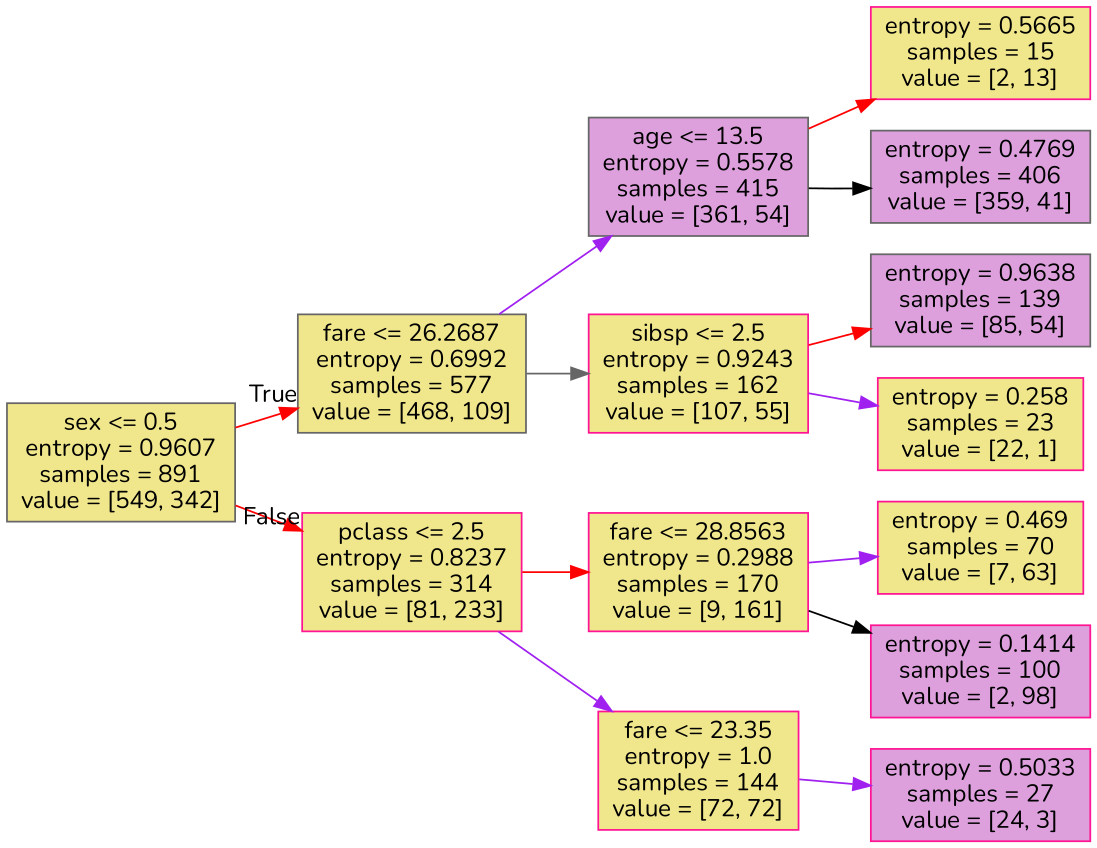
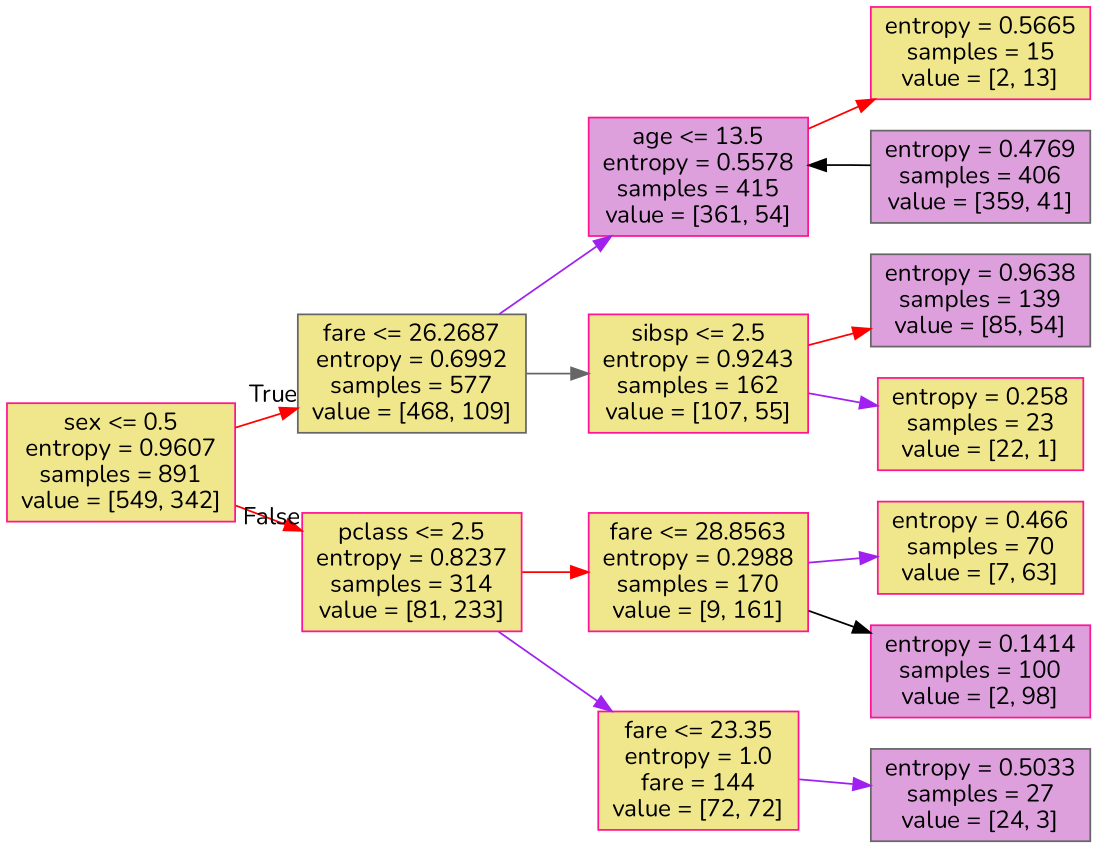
  digraph {
    fontname=Nunito
    rankdir=LR
    node [color=deeppink fillcolor=khaki fontname=Nunito shape=box style=filled]
    edge [color=red fontname=Nunito]
-   n1 [color=gray40 label="sex <= 0.5\nentropy = 0.9607\nsamples = 891\nvalue = [549, 342]"]
+   n1 [label="sex <= 0.5\nentropy = 0.9607\nsamples = 891\nvalue = [549, 342]"]
    n2 [color=gray40 label="fare <= 26.2687\nentropy = 0.6992\nsamples = 577\nvalue = [468, 109]"]
    n3 [label="pclass <= 2.5\nentropy = 0.8237\nsamples = 314\nvalue = [81, 233]"]
-   n4 [color=gray40 fillcolor=plum label="age <= 13.5\nentropy = 0.5578\nsamples = 415\nvalue = [361, 54]"]
+   n4 [fillcolor=plum label="age <= 13.5\nentropy = 0.5578\nsamples = 415\nvalue = [361, 54]"]
    n5 [label="sibsp <= 2.5\nentropy = 0.9243\nsamples = 162\nvalue = [107, 55]"]
    n6 [label="fare <= 28.8563\nentropy = 0.2988\nsamples = 170\nvalue = [9, 161]"]
-   n7 [label="fare <= 23.35\nentropy = 1.0\nsamples = 144\nvalue = [72, 72]"]
+   n7 [label="fare <= 23.35\nentropy = 1.0\nfare = 144\nvalue = [72, 72]"]
    n8 [label="entropy = 0.5665\nsamples = 15\nvalue = [2, 13]"]
    n9 [color=gray40 fillcolor=plum label="entropy = 0.4769\nsamples = 406\nvalue = [359, 41]"]
    n10 [color=gray40 fillcolor=plum label="entropy = 0.9638\nsamples = 139\nvalue = [85, 54]"]
    n11 [label="entropy = 0.258\nsamples = 23\nvalue = [22, 1]"]
-   n12 [label="entropy = 0.469\nsamples = 70\nvalue = [7, 63]"]
+   n12 [label="entropy = 0.466\nsamples = 70\nvalue = [7, 63]"]
    n13 [fillcolor=plum label="entropy = 0.1414\nsamples = 100\nvalue = [2, 98]"]
-   n14 [fillcolor=plum label="entropy = 0.5033\nsamples = 27\nvalue = [24, 3]"]
+   n14 [color=gray40 fillcolor=plum label="entropy = 0.5033\nsamples = 27\nvalue = [24, 3]"]
    n1 -> n2 [headlabel=True labelangle=45 labeldistance=2.5]
    n1 -> n3 [headlabel=False labelangle=-45 labeldistance=2.5]
    n2 -> n4 [color=purple]
    n2 -> n5 [color=gray40]
    n3 -> n6
    n3 -> n7 [color=purple]
    n4 -> n8
-   n4 -> n9 [color=black]
+   n9 -> n4 [color=black]
    n5 -> n10
    n5 -> n11 [color=purple]
    n6 -> n12 [color=purple]
    n6 -> n13 [color=black]
    n7 -> n14 [color=purple]
  }
